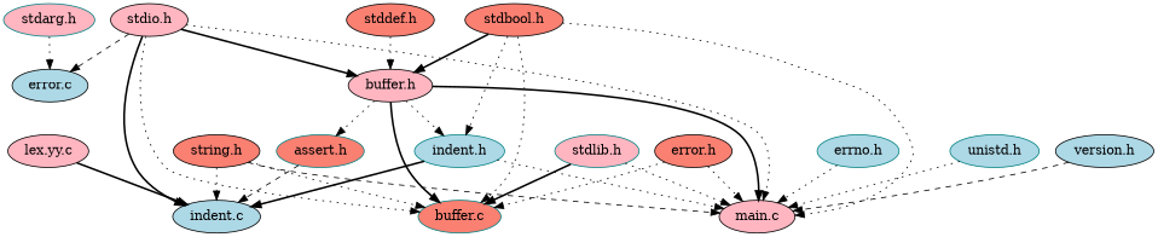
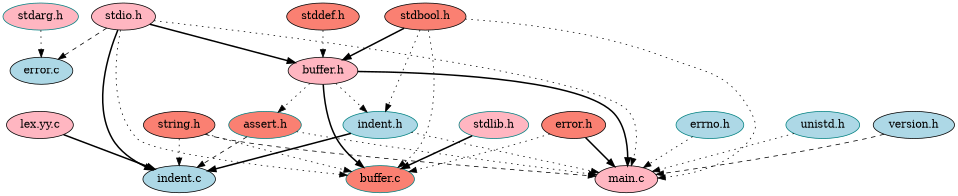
  digraph {
    node [color=black fillcolor=salmon style=filled]
    edge [style=dotted]
    "stdbool.h"
    "buffer.h" [fillcolor=lightpink]
    "buffer.c" [color=teal]
    "indent.h" [color=teal fillcolor=lightblue]
    "main.c" [fillcolor=lightpink]
    "assert.h" [color=teal]
    "indent.c" [fillcolor=lightblue]
    "stdio.h" [fillcolor=lightpink]
    "error.c" [fillcolor=lightblue]
    "stddef.h"
    "stdlib.h" [color=teal fillcolor=lightpink]
    "string.h"
    "error.h"
    "lex.yy.c" [fillcolor=lightpink]
    "version.h" [fillcolor=lightblue]
    "errno.h" [color=teal fillcolor=lightblue]
    "unistd.h" [color=teal fillcolor=lightblue]
    "stdarg.h" [color=teal fillcolor=lightpink]
    "stdbool.h" -> "buffer.h" [style=bold]
    "stdbool.h" -> "buffer.c"
    "stdbool.h" -> "indent.h"
    "stdbool.h" -> "main.c"
    "buffer.h" -> "buffer.c" [style=bold]
    "buffer.h" -> "indent.h"
    "buffer.h" -> "main.c" [style=bold]
    "buffer.h" -> "assert.h"
    "indent.h" -> "main.c"
    "indent.h" -> "indent.c" [style=bold]
    "assert.h" -> "indent.c" [style=dashed]
    "stdio.h" -> "buffer.h" [style=bold]
    "stdio.h" -> "buffer.c"
    "stdio.h" -> "main.c"
    "stdio.h" -> "indent.c" [style=bold]
    "stdio.h" -> "error.c" [style=dashed]
    "stddef.h" -> "buffer.h"
    "stdlib.h" -> "buffer.c" [style=bold]
-   "stdlib.h" -> "main.c"
+   "assert.h" -> "main.c"
    "string.h" -> "buffer.c"
    "string.h" -> "main.c" [style=dashed]
    "string.h" -> "indent.c"
    "error.h" -> "buffer.c"
-   "error.h" -> "main.c"
+   "error.h" -> "main.c" [style=bold]
    "lex.yy.c" -> "indent.c" [style=bold]
    "version.h" -> "main.c" [style=dashed]
    "errno.h" -> "main.c"
    "unistd.h" -> "main.c"
    "stdarg.h" -> "error.c"
  }
